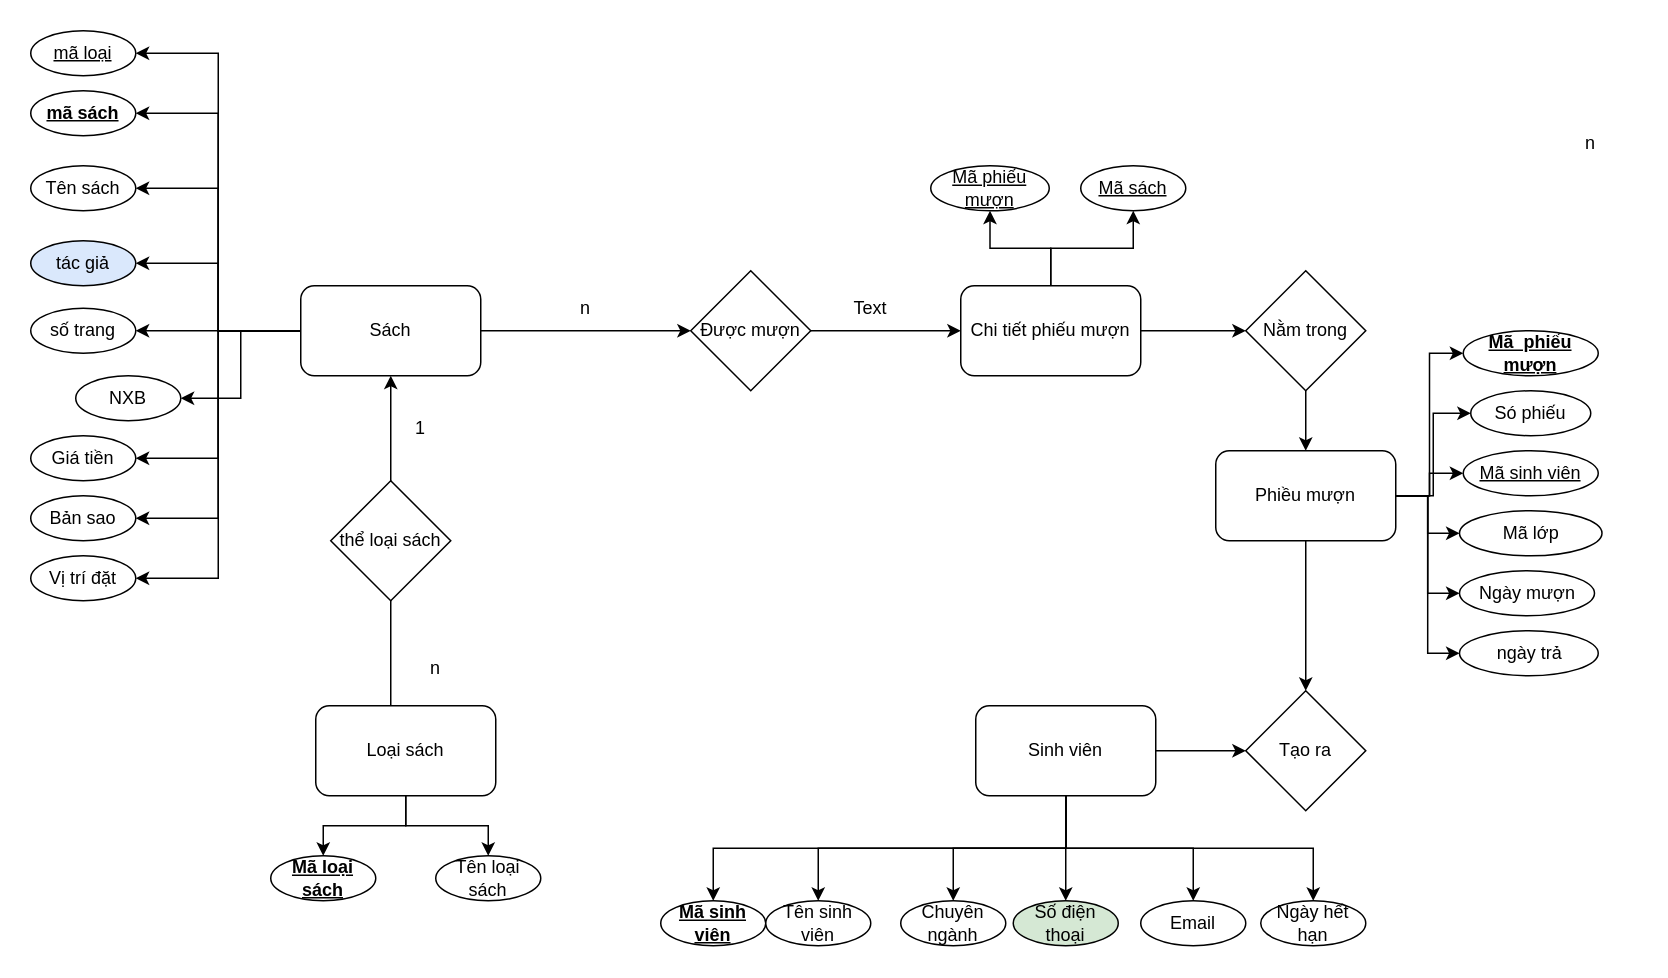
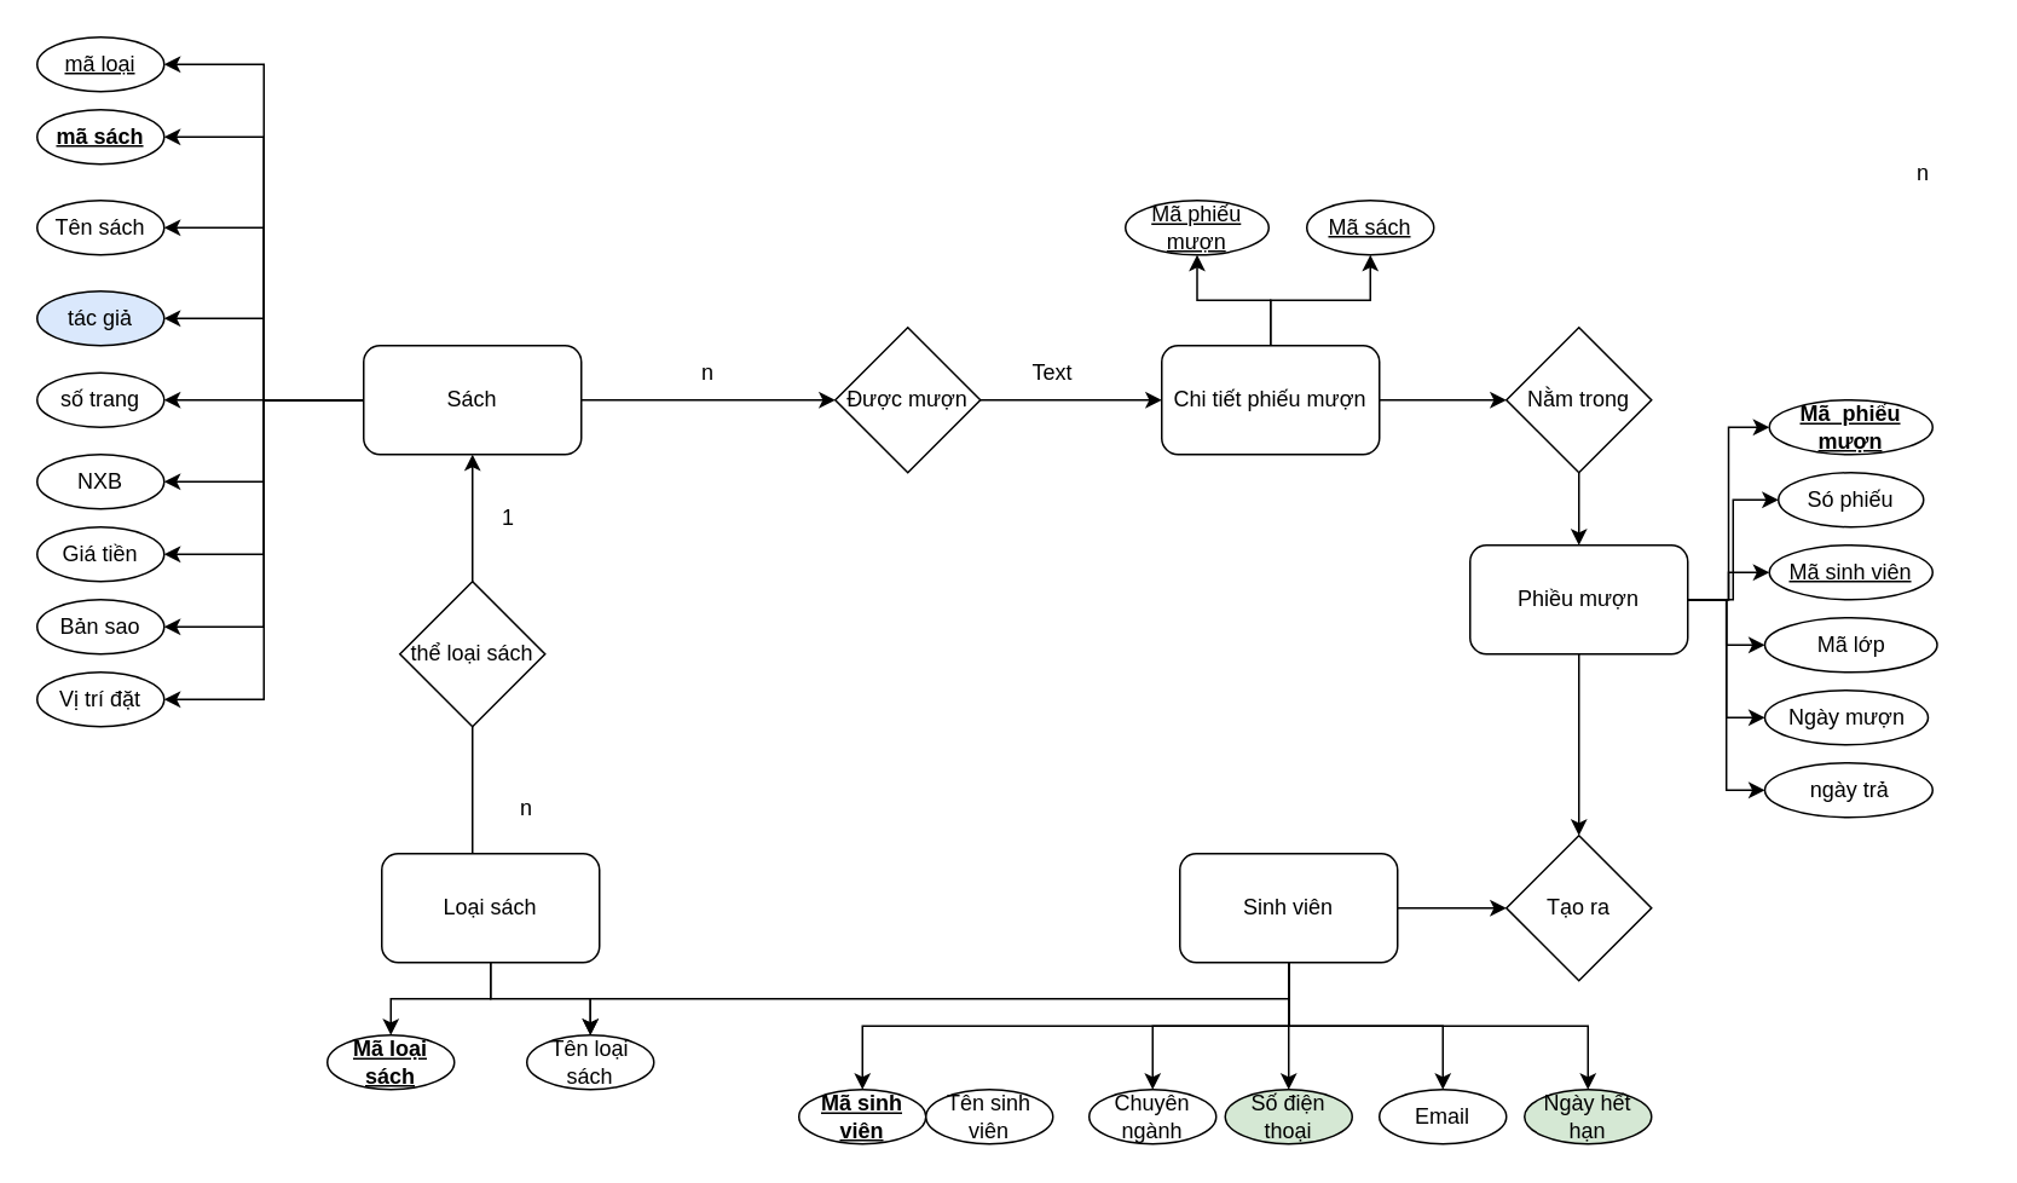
  <mxCell id="0" />
  <mxCell id="1" parent="0" />
  <mxCell id="2" style="edgeStyle=orthogonalEdgeStyle;rounded=0;orthogonalLoop=1;jettySize=auto;html=1;exitX=0;exitY=0.5;exitDx=0;exitDy=0;" parent="1" source="12" edge="1"><mxGeometry relative="1" as="geometry"><mxPoint x="90" y="220" as="targetPoint" /></mxGeometry></mxCell>
  <mxCell id="3" style="edgeStyle=orthogonalEdgeStyle;rounded=0;orthogonalLoop=1;jettySize=auto;html=1;exitX=0;exitY=0.5;exitDx=0;exitDy=0;entryX=1;entryY=0.5;entryDx=0;entryDy=0;" parent="1" source="12" target="37" edge="1"><mxGeometry relative="1" as="geometry" /></mxCell>
  <mxCell id="4" style="edgeStyle=orthogonalEdgeStyle;rounded=0;orthogonalLoop=1;jettySize=auto;html=1;exitX=0;exitY=0.5;exitDx=0;exitDy=0;entryX=1;entryY=0.5;entryDx=0;entryDy=0;" parent="1" source="12" target="42" edge="1"><mxGeometry relative="1" as="geometry" /></mxCell>
  <mxCell id="5" style="edgeStyle=orthogonalEdgeStyle;rounded=0;orthogonalLoop=1;jettySize=auto;html=1;exitX=0;exitY=0.5;exitDx=0;exitDy=0;entryX=1;entryY=0.5;entryDx=0;entryDy=0;" parent="1" source="12" target="38" edge="1"><mxGeometry relative="1" as="geometry" /></mxCell>
  <mxCell id="6" style="edgeStyle=orthogonalEdgeStyle;rounded=0;orthogonalLoop=1;jettySize=auto;html=1;exitX=0;exitY=0.5;exitDx=0;exitDy=0;entryX=1;entryY=0.5;entryDx=0;entryDy=0;" parent="1" source="12" target="36" edge="1"><mxGeometry relative="1" as="geometry" /></mxCell>
  <mxCell id="7" style="edgeStyle=orthogonalEdgeStyle;rounded=0;orthogonalLoop=1;jettySize=auto;html=1;exitX=0;exitY=0.5;exitDx=0;exitDy=0;entryX=1;entryY=0.5;entryDx=0;entryDy=0;" parent="1" source="12" target="44" edge="1"><mxGeometry relative="1" as="geometry" /></mxCell>
  <mxCell id="8" style="edgeStyle=orthogonalEdgeStyle;rounded=0;orthogonalLoop=1;jettySize=auto;html=1;exitX=0;exitY=0.5;exitDx=0;exitDy=0;entryX=1;entryY=0.5;entryDx=0;entryDy=0;" parent="1" source="12" target="43" edge="1"><mxGeometry relative="1" as="geometry" /></mxCell>
  <mxCell id="9" style="edgeStyle=orthogonalEdgeStyle;rounded=0;orthogonalLoop=1;jettySize=auto;html=1;entryX=1;entryY=0.5;entryDx=0;entryDy=0;" parent="1" source="12" target="45" edge="1"><mxGeometry relative="1" as="geometry" /></mxCell>
  <mxCell id="10" style="edgeStyle=orthogonalEdgeStyle;rounded=0;orthogonalLoop=1;jettySize=auto;html=1;exitX=0;exitY=0.5;exitDx=0;exitDy=0;entryX=1;entryY=0.5;entryDx=0;entryDy=0;" parent="1" source="12" target="46" edge="1"><mxGeometry relative="1" as="geometry" /></mxCell>
  <mxCell id="11" style="edgeStyle=orthogonalEdgeStyle;rounded=0;orthogonalLoop=1;jettySize=auto;html=1;exitX=1;exitY=0.5;exitDx=0;exitDy=0;entryX=0;entryY=0.5;entryDx=0;entryDy=0;" edge="1" parent="1" source="12" target="35"><mxGeometry relative="1" as="geometry" /></mxCell>
  <mxCell id="12" value="Sách" style="rounded=1;whiteSpace=wrap;html=1;" parent="1" vertex="1"><mxGeometry x="200" y="190" width="120" height="60" as="geometry" /></mxCell>
  <mxCell id="13" style="edgeStyle=orthogonalEdgeStyle;rounded=0;orthogonalLoop=1;jettySize=auto;html=1;exitX=1;exitY=0.5;exitDx=0;exitDy=0;" parent="1" source="16" target="12" edge="1"><mxGeometry relative="1" as="geometry"><Array as="points"><mxPoint x="260" y="500" /></Array></mxGeometry></mxCell>
  <mxCell id="14" style="edgeStyle=orthogonalEdgeStyle;rounded=0;orthogonalLoop=1;jettySize=auto;html=1;exitX=0.5;exitY=1;exitDx=0;exitDy=0;entryX=0.5;entryY=0;entryDx=0;entryDy=0;" parent="1" source="16" target="40" edge="1"><mxGeometry relative="1" as="geometry" /></mxCell>
  <mxCell id="15" style="edgeStyle=orthogonalEdgeStyle;rounded=0;orthogonalLoop=1;jettySize=auto;html=1;exitX=0.5;exitY=1;exitDx=0;exitDy=0;entryX=0.5;entryY=0;entryDx=0;entryDy=0;" parent="1" source="16" target="41" edge="1"><mxGeometry relative="1" as="geometry" /></mxCell>
  <mxCell id="16" value="Loại sách" style="rounded=1;whiteSpace=wrap;html=1;" parent="1" vertex="1"><mxGeometry x="210" y="470" width="120" height="60" as="geometry" /></mxCell>
  <mxCell id="17" style="edgeStyle=orthogonalEdgeStyle;rounded=0;orthogonalLoop=1;jettySize=auto;html=1;exitX=0.5;exitY=1;exitDx=0;exitDy=0;entryX=0.5;entryY=0;entryDx=0;entryDy=0;" parent="1" source="24" target="50" edge="1"><mxGeometry relative="1" as="geometry" /></mxCell>
  <mxCell id="18" style="edgeStyle=orthogonalEdgeStyle;rounded=0;orthogonalLoop=1;jettySize=auto;html=1;exitX=0.5;exitY=1;exitDx=0;exitDy=0;entryX=0.5;entryY=0;entryDx=0;entryDy=0;" parent="1" source="24" target="51" edge="1"><mxGeometry relative="1" as="geometry" /></mxCell>
  <mxCell id="19" style="edgeStyle=orthogonalEdgeStyle;rounded=0;orthogonalLoop=1;jettySize=auto;html=1;exitX=0.5;exitY=1;exitDx=0;exitDy=0;entryX=0.5;entryY=0;entryDx=0;entryDy=0;" parent="1" source="24" target="49" edge="1"><mxGeometry relative="1" as="geometry" /></mxCell>
- <mxCell id="20" style="edgeStyle=orthogonalEdgeStyle;rounded=0;orthogonalLoop=1;jettySize=auto;html=1;exitX=0.5;exitY=1;exitDx=0;exitDy=0;entryX=0.5;entryY=0;entryDx=0;entryDy=0;" parent="1" source="24" target="48" edge="1"><mxGeometry relative="1" as="geometry" /></mxCell>
+ <mxCell id="20" style="edgeStyle=orthogonalEdgeStyle;rounded=0;orthogonalLoop=1;jettySize=auto;html=1;exitX=0.5;exitY=1;exitDx=0;exitDy=0;" parent="1" source="24" target="41" edge="1"><mxGeometry relative="1" as="geometry" /></mxCell>
  <mxCell id="21" style="edgeStyle=orthogonalEdgeStyle;rounded=0;orthogonalLoop=1;jettySize=auto;html=1;exitX=0.5;exitY=1;exitDx=0;exitDy=0;entryX=0.5;entryY=0;entryDx=0;entryDy=0;" parent="1" source="24" target="53" edge="1"><mxGeometry relative="1" as="geometry" /></mxCell>
  <mxCell id="22" style="edgeStyle=orthogonalEdgeStyle;rounded=0;orthogonalLoop=1;jettySize=auto;html=1;exitX=0.5;exitY=1;exitDx=0;exitDy=0;" parent="1" source="24" target="47" edge="1"><mxGeometry relative="1" as="geometry" /></mxCell>
  <mxCell id="23" style="edgeStyle=orthogonalEdgeStyle;rounded=0;orthogonalLoop=1;jettySize=auto;html=1;exitX=1;exitY=0.5;exitDx=0;exitDy=0;" edge="1" parent="1" source="24" target="52"><mxGeometry relative="1" as="geometry" /></mxCell>
  <mxCell id="24" value="Sinh viên" style="rounded=1;whiteSpace=wrap;html=1;" parent="1" vertex="1"><mxGeometry x="650" y="470" width="120" height="60" as="geometry" /></mxCell>
  <mxCell id="25" style="edgeStyle=orthogonalEdgeStyle;rounded=0;orthogonalLoop=1;jettySize=auto;html=1;exitX=0.5;exitY=1;exitDx=0;exitDy=0;" edge="1" parent="1" source="32" target="52"><mxGeometry relative="1" as="geometry" /></mxCell>
  <mxCell id="26" style="edgeStyle=orthogonalEdgeStyle;rounded=0;orthogonalLoop=1;jettySize=auto;html=1;exitX=1;exitY=0.5;exitDx=0;exitDy=0;entryX=0;entryY=0.5;entryDx=0;entryDy=0;" edge="1" parent="1" source="32" target="56"><mxGeometry relative="1" as="geometry" /></mxCell>
  <mxCell id="27" style="edgeStyle=orthogonalEdgeStyle;rounded=0;orthogonalLoop=1;jettySize=auto;html=1;exitX=1;exitY=0.5;exitDx=0;exitDy=0;entryX=0;entryY=0.5;entryDx=0;entryDy=0;" edge="1" parent="1" source="32" target="55"><mxGeometry relative="1" as="geometry" /></mxCell>
  <mxCell id="28" style="edgeStyle=orthogonalEdgeStyle;rounded=0;orthogonalLoop=1;jettySize=auto;html=1;exitX=1;exitY=0.5;exitDx=0;exitDy=0;entryX=0;entryY=0.5;entryDx=0;entryDy=0;" edge="1" parent="1" source="32" target="57"><mxGeometry relative="1" as="geometry" /></mxCell>
  <mxCell id="29" style="edgeStyle=orthogonalEdgeStyle;rounded=0;orthogonalLoop=1;jettySize=auto;html=1;exitX=1;exitY=0.5;exitDx=0;exitDy=0;entryX=0;entryY=0.5;entryDx=0;entryDy=0;" edge="1" parent="1" source="32" target="67"><mxGeometry relative="1" as="geometry" /></mxCell>
  <mxCell id="30" style="edgeStyle=orthogonalEdgeStyle;rounded=0;orthogonalLoop=1;jettySize=auto;html=1;exitX=1;exitY=0.5;exitDx=0;exitDy=0;entryX=0;entryY=0.5;entryDx=0;entryDy=0;" edge="1" parent="1" source="32" target="54"><mxGeometry relative="1" as="geometry" /></mxCell>
  <mxCell id="31" style="edgeStyle=orthogonalEdgeStyle;rounded=0;orthogonalLoop=1;jettySize=auto;html=1;exitX=1;exitY=0.5;exitDx=0;exitDy=0;entryX=0;entryY=0.5;entryDx=0;entryDy=0;" edge="1" parent="1" source="32" target="58"><mxGeometry relative="1" as="geometry" /></mxCell>
  <mxCell id="32" value="Phiều mượn" style="rounded=1;whiteSpace=wrap;html=1;" parent="1" vertex="1"><mxGeometry x="810" y="300" width="120" height="60" as="geometry" /></mxCell>
  <mxCell id="33" value="thể loại sách" style="rhombus;whiteSpace=wrap;html=1;" parent="1" vertex="1"><mxGeometry x="220" y="320" width="80" height="80" as="geometry" /></mxCell>
  <mxCell id="34" style="edgeStyle=orthogonalEdgeStyle;rounded=0;orthogonalLoop=1;jettySize=auto;html=1;exitX=1;exitY=0.5;exitDx=0;exitDy=0;entryX=0;entryY=0.5;entryDx=0;entryDy=0;" edge="1" parent="1" source="35" target="64"><mxGeometry relative="1" as="geometry" /></mxCell>
  <mxCell id="35" value="Được mượn" style="rhombus;whiteSpace=wrap;html=1;" parent="1" vertex="1"><mxGeometry x="460" y="180" width="80" height="80" as="geometry" /></mxCell>
  <mxCell id="36" value="&lt;b&gt;&lt;u&gt;mã sách&lt;/u&gt;&lt;/b&gt;" style="ellipse;whiteSpace=wrap;html=1;" parent="1" vertex="1"><mxGeometry x="20" y="60" width="70" height="30" as="geometry" /></mxCell>
  <mxCell id="37" value="tác giả" style="ellipse;whiteSpace=wrap;html=1;fillColor=#dae8fc;" parent="1" vertex="1"><mxGeometry x="20" y="160" width="70" height="30" as="geometry" /></mxCell>
  <mxCell id="38" value="Tên sách" style="ellipse;whiteSpace=wrap;html=1;" parent="1" vertex="1"><mxGeometry x="20" y="110" width="70" height="30" as="geometry" /></mxCell>
  <mxCell id="39" value="số trang" style="ellipse;whiteSpace=wrap;html=1;" parent="1" vertex="1"><mxGeometry x="20" y="205" width="70" height="30" as="geometry" /></mxCell>
  <mxCell id="40" value="&lt;b&gt;&lt;u&gt;Mã loại sách&lt;/u&gt;&lt;/b&gt;" style="ellipse;whiteSpace=wrap;html=1;" parent="1" vertex="1"><mxGeometry x="180" y="570" width="70" height="30" as="geometry" /></mxCell>
  <mxCell id="41" value="Tên loại sách" style="ellipse;whiteSpace=wrap;html=1;" parent="1" vertex="1"><mxGeometry x="290" y="570" width="70" height="30" as="geometry" /></mxCell>
- <mxCell id="42" value="NXB" style="ellipse;whiteSpace=wrap;html=1;" parent="1" vertex="1"><mxGeometry x="50" y="250" width="70" height="30" as="geometry" /></mxCell>
+ <mxCell id="42" value="NXB" style="ellipse;whiteSpace=wrap;html=1;" parent="1" vertex="1"><mxGeometry x="20" y="250" width="70" height="30" as="geometry" /></mxCell>
  <mxCell id="43" value="Bản sao" style="ellipse;whiteSpace=wrap;html=1;" parent="1" vertex="1"><mxGeometry x="20" y="330" width="70" height="30" as="geometry" /></mxCell>
  <mxCell id="44" value="Giá tiền" style="ellipse;whiteSpace=wrap;html=1;" parent="1" vertex="1"><mxGeometry x="20" y="290" width="70" height="30" as="geometry" /></mxCell>
  <mxCell id="45" value="Vị trí đặt" style="ellipse;whiteSpace=wrap;html=1;" parent="1" vertex="1"><mxGeometry x="20" y="370" width="70" height="30" as="geometry" /></mxCell>
  <mxCell id="46" value="&lt;u&gt;mã loại&lt;/u&gt;" style="ellipse;whiteSpace=wrap;html=1;" parent="1" vertex="1"><mxGeometry x="20" y="20" width="70" height="30" as="geometry" /></mxCell>
  <mxCell id="47" value="&lt;u&gt;&lt;b&gt;Mã sinh viên&lt;/b&gt;&lt;/u&gt;" style="ellipse;whiteSpace=wrap;html=1;" parent="1" vertex="1"><mxGeometry x="440" y="600" width="70" height="30" as="geometry" /></mxCell>
  <mxCell id="48" value="Tên sinh viên" style="ellipse;whiteSpace=wrap;html=1;" parent="1" vertex="1"><mxGeometry x="510" y="600" width="70" height="30" as="geometry" /></mxCell>
  <mxCell id="49" value="Chuyên ngành" style="ellipse;whiteSpace=wrap;html=1;" parent="1" vertex="1"><mxGeometry x="600" y="600" width="70" height="30" as="geometry" /></mxCell>
  <mxCell id="50" value="Số điện thoại" style="ellipse;whiteSpace=wrap;html=1;fillColor=#d5e8d4;" parent="1" vertex="1"><mxGeometry x="675" y="600" width="70" height="30" as="geometry" /></mxCell>
  <mxCell id="51" value="Email" style="ellipse;whiteSpace=wrap;html=1;" parent="1" vertex="1"><mxGeometry x="760" y="600" width="70" height="30" as="geometry" /></mxCell>
  <mxCell id="52" value="Tạo ra" style="rhombus;whiteSpace=wrap;html=1;" parent="1" vertex="1"><mxGeometry x="830" y="460" width="80" height="80" as="geometry" /></mxCell>
- <mxCell id="53" value="Ngày hết hạn" style="ellipse;whiteSpace=wrap;html=1;" parent="1" vertex="1"><mxGeometry x="840" y="600" width="70" height="30" as="geometry" /></mxCell>
+ <mxCell id="53" value="Ngày hết hạn" style="ellipse;whiteSpace=wrap;html=1;fillColor=#d5e8d4;" parent="1" vertex="1"><mxGeometry x="840" y="600" width="70" height="30" as="geometry" /></mxCell>
  <mxCell id="54" value="&lt;u&gt;&lt;b&gt;Mã&amp;nbsp; phiếu mượn&lt;/b&gt;&lt;/u&gt;" style="ellipse;whiteSpace=wrap;html=1;" parent="1" vertex="1"><mxGeometry x="975" y="220" width="90" height="30" as="geometry" /></mxCell>
  <mxCell id="55" value="Mã lớp" style="ellipse;whiteSpace=wrap;html=1;" parent="1" vertex="1"><mxGeometry x="972.5" y="340" width="95" height="30" as="geometry" /></mxCell>
  <mxCell id="56" value="&lt;u&gt;Mã sinh viên&lt;/u&gt;" style="ellipse;whiteSpace=wrap;html=1;" parent="1" vertex="1"><mxGeometry x="975" y="300" width="90" height="30" as="geometry" /></mxCell>
  <mxCell id="57" value="Ngày mượn" style="ellipse;whiteSpace=wrap;html=1;" parent="1" vertex="1"><mxGeometry x="972.5" y="380" width="90" height="30" as="geometry" /></mxCell>
  <mxCell id="58" value="ngày trả" style="ellipse;whiteSpace=wrap;html=1;" parent="1" vertex="1"><mxGeometry x="972.5" y="420" width="92.5" height="30" as="geometry" /></mxCell>
  <mxCell id="59" style="edgeStyle=orthogonalEdgeStyle;rounded=0;orthogonalLoop=1;jettySize=auto;html=1;exitX=0.5;exitY=1;exitDx=0;exitDy=0;entryX=0.5;entryY=0;entryDx=0;entryDy=0;" edge="1" parent="1" source="60" target="32"><mxGeometry relative="1" as="geometry" /></mxCell>
  <mxCell id="60" value="Nằm trong" style="rhombus;whiteSpace=wrap;html=1;" parent="1" vertex="1"><mxGeometry x="830" y="180" width="80" height="80" as="geometry" /></mxCell>
  <mxCell id="61" style="edgeStyle=orthogonalEdgeStyle;rounded=0;orthogonalLoop=1;jettySize=auto;html=1;exitX=1;exitY=0.5;exitDx=0;exitDy=0;entryX=0;entryY=0.5;entryDx=0;entryDy=0;" edge="1" parent="1" source="64" target="60"><mxGeometry relative="1" as="geometry" /></mxCell>
  <mxCell id="62" style="edgeStyle=orthogonalEdgeStyle;rounded=0;orthogonalLoop=1;jettySize=auto;html=1;exitX=0.5;exitY=0;exitDx=0;exitDy=0;" edge="1" parent="1" source="64" target="65"><mxGeometry relative="1" as="geometry" /></mxCell>
  <mxCell id="63" style="edgeStyle=orthogonalEdgeStyle;rounded=0;orthogonalLoop=1;jettySize=auto;html=1;exitX=0.5;exitY=0;exitDx=0;exitDy=0;entryX=0.5;entryY=1;entryDx=0;entryDy=0;" edge="1" parent="1" source="64" target="66"><mxGeometry relative="1" as="geometry" /></mxCell>
  <mxCell id="64" value="Chi tiết phiếu mượn" style="rounded=1;whiteSpace=wrap;html=1;" parent="1" vertex="1"><mxGeometry x="640" y="190" width="120" height="60" as="geometry" /></mxCell>
  <mxCell id="65" value="&lt;u&gt;Mã phiếu mượn&lt;/u&gt;" style="ellipse;whiteSpace=wrap;html=1;" parent="1" vertex="1"><mxGeometry x="620" y="110" width="79" height="30" as="geometry" /></mxCell>
  <mxCell id="66" value="&lt;u&gt;Mã sách&lt;/u&gt;" style="ellipse;whiteSpace=wrap;html=1;" parent="1" vertex="1"><mxGeometry x="720" y="110" width="70" height="30" as="geometry" /></mxCell>
  <mxCell id="67" value="Só phiếu" style="ellipse;whiteSpace=wrap;html=1;" parent="1" vertex="1"><mxGeometry x="980" y="260" width="80" height="30" as="geometry" /></mxCell>
  <mxCell id="68" value="n" style="text;html=1;strokeColor=none;fillColor=none;align=center;verticalAlign=middle;whiteSpace=wrap;rounded=0;" parent="1" vertex="1"><mxGeometry x="260" y="430" width="60" height="30" as="geometry" /></mxCell>
  <mxCell id="69" value="1" style="text;html=1;strokeColor=none;fillColor=none;align=center;verticalAlign=middle;whiteSpace=wrap;rounded=0;" parent="1" vertex="1"><mxGeometry x="250" y="270" width="60" height="30" as="geometry" /></mxCell>
  <mxCell id="70" value="n" style="text;html=1;strokeColor=none;fillColor=none;align=center;verticalAlign=middle;whiteSpace=wrap;rounded=0;" parent="1" vertex="1"><mxGeometry x="360" y="190" width="60" height="30" as="geometry" /></mxCell>
  <mxCell id="71" value="n" style="text;html=1;strokeColor=none;fillColor=none;align=center;verticalAlign=middle;whiteSpace=wrap;rounded=0;" parent="1" vertex="1"><mxGeometry x="1030" y="80" width="60" height="30" as="geometry" /></mxCell>
  <mxCell id="72" value="Text" style="text;html=1;strokeColor=none;fillColor=none;align=center;verticalAlign=middle;whiteSpace=wrap;rounded=0;" vertex="1" parent="1"><mxGeometry x="550" y="190" width="60" height="30" as="geometry" /></mxCell>
